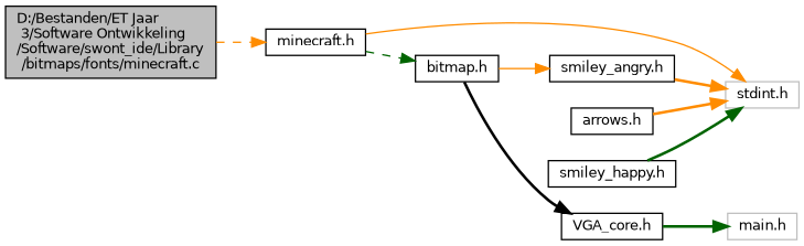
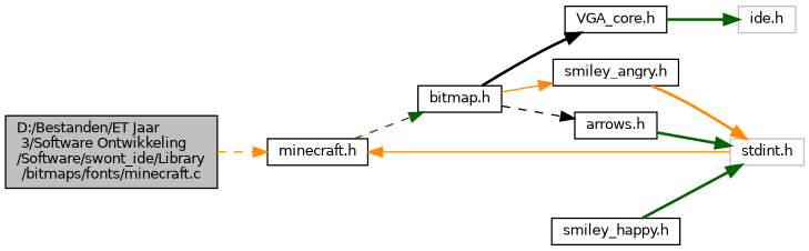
  digraph {
    rankdir=LR
    node [color=black fillcolor=white fontname=Helvetica fontsize=10 shape=record style=filled]
    edge [color=darkorange fontname=Helvetica fontsize=10 labelfontname=Helvetica labelfontsize=10 style=bold]
    n1 [fillcolor=grey75 fontcolor=black height=0.2 label="D:/Bestanden/ET Jaar\l 3/Software Ontwikkeling\l/Software/swont_ide/Library\l/bitmaps/fonts/minecraft.c" width=0.4]
    n2 [height=0.2 label="minecraft.h" width=0.4]
    n3 [color=grey75 height=0.2 label="stdint.h" width=0.4]
    n4 [height=0.2 label="bitmap.h" width=0.4]
    n5 [height=0.2 label="VGA_core.h" width=0.4]
    n6 [height=0.2 label="smiley_angry.h" width=0.4]
    n7 [height=0.2 label="arrows.h" width=0.4]
-   n8 [color=grey75 height=0.2 label="main.h" width=0.4]
+   n8 [color=grey75 height=0.2 label="ide.h" width=0.4]
    n9 [height=0.2 label="smiley_happy.h" width=0.4]
    n1 -> n2 [style=dashed]
-   n2 -> n3 [style=solid]
+   n3 -> n2 [style=solid]
    n2 -> n4 [color=darkgreen style=dashed]
    n4 -> n5 [color=black]
    n4 -> n6 [style=solid]
+   n4 -> n7 [color=black style=dashed]
    n5 -> n8 [color=darkgreen]
    n6 -> n3
-   n7 -> n3
+   n7 -> n3 [color=darkgreen]
    n9 -> n3 [color=darkgreen]
  }
